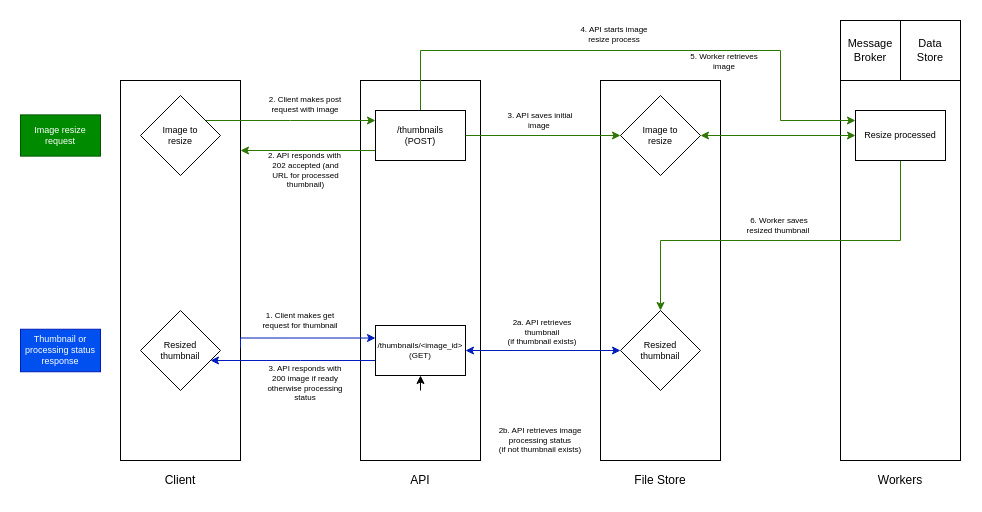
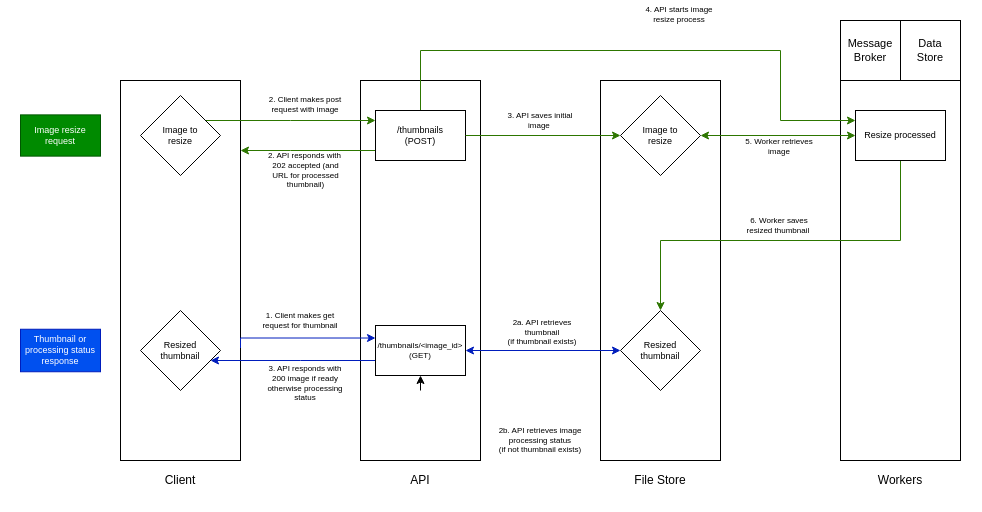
  <mxCell id="0" />
  <mxCell id="1" parent="0" />
  <mxCell id="2" value="" style="rounded=0;whiteSpace=wrap;html=1;" vertex="1" parent="1"><mxGeometry x="600" y="80" width="120" height="380" as="geometry" /></mxCell>
  <mxCell id="3" value="" style="rounded=0;whiteSpace=wrap;html=1;" parent="1" vertex="1"><mxGeometry x="120" y="80" width="120" height="380" as="geometry" /></mxCell>
  <mxCell id="4" value="" style="rounded=0;whiteSpace=wrap;html=1;" parent="1" vertex="1"><mxGeometry x="360" y="80" width="120" height="380" as="geometry" /></mxCell>
  <mxCell id="5" value="" style="rounded=0;whiteSpace=wrap;html=1;" parent="1" vertex="1"><mxGeometry x="840" y="80" width="120" height="380" as="geometry" /></mxCell>
  <mxCell id="6" style="edgeStyle=orthogonalEdgeStyle;rounded=0;orthogonalLoop=1;jettySize=auto;html=1;fontSize=8;fillColor=#60a917;strokeColor=#2D7600;" edge="1" parent="1" source="7" target="15"><mxGeometry relative="1" as="geometry"><Array as="points"><mxPoint x="290" y="120" /><mxPoint x="290" y="120" /></Array></mxGeometry></mxCell>
  <mxCell id="7" value="Image to &lt;br&gt;resize" style="rhombus;whiteSpace=wrap;html=1;fontSize=9;" parent="1" vertex="1"><mxGeometry x="140" y="95" width="80" height="80" as="geometry" /></mxCell>
  <mxCell id="8" value="Client" style="text;html=1;strokeColor=none;fillColor=none;align=center;verticalAlign=middle;whiteSpace=wrap;rounded=0;" parent="1" vertex="1"><mxGeometry x="160" y="470" width="40" height="20" as="geometry" /></mxCell>
  <mxCell id="9" value="API" style="text;html=1;strokeColor=none;fillColor=none;align=center;verticalAlign=middle;whiteSpace=wrap;rounded=0;" parent="1" vertex="1"><mxGeometry x="400" y="470" width="40" height="20" as="geometry" /></mxCell>
  <mxCell id="10" value="Workers" style="text;html=1;strokeColor=none;fillColor=none;align=center;verticalAlign=middle;whiteSpace=wrap;rounded=0;" parent="1" vertex="1"><mxGeometry x="880" y="470" width="40" height="20" as="geometry" /></mxCell>
  <mxCell id="11" style="edgeStyle=orthogonalEdgeStyle;rounded=0;orthogonalLoop=1;jettySize=auto;html=1;fontSize=8;fillColor=#0050ef;strokeColor=#001DBC;" edge="1" parent="1"><mxGeometry relative="1" as="geometry"><mxPoint x="240" y="347.5" as="sourcePoint" /><mxPoint x="375" y="337.534" as="targetPoint" /><Array as="points"><mxPoint x="240" y="337.5" /></Array></mxGeometry></mxCell>
  <mxCell id="12" value="Resized&lt;br&gt;thumbnail" style="rhombus;whiteSpace=wrap;html=1;fontSize=9;" parent="1" vertex="1"><mxGeometry x="140" y="310" width="80" height="80" as="geometry" /></mxCell>
  <mxCell id="13" style="edgeStyle=orthogonalEdgeStyle;rounded=0;orthogonalLoop=1;jettySize=auto;html=1;fontSize=8;fillColor=#60a917;strokeColor=#2D7600;" edge="1" parent="1" source="15"><mxGeometry relative="1" as="geometry"><mxPoint x="240" y="150" as="targetPoint" /><Array as="points"><mxPoint x="290" y="150" /><mxPoint x="290" y="150" /></Array></mxGeometry></mxCell>
  <mxCell id="14" style="edgeStyle=orthogonalEdgeStyle;rounded=0;orthogonalLoop=1;jettySize=auto;html=1;fontSize=8;fillColor=#60a917;strokeColor=#2D7600;" edge="1" parent="1" source="15" target="19"><mxGeometry relative="1" as="geometry"><Array as="points"><mxPoint x="420" y="50" /><mxPoint x="780" y="50" /><mxPoint x="780" y="120" /></Array></mxGeometry></mxCell>
  <mxCell id="15" value="/thumbnails &lt;br&gt;(POST)" style="rounded=0;whiteSpace=wrap;html=1;fontSize=9;" parent="1" vertex="1"><mxGeometry x="375" y="110" width="90" height="50" as="geometry" /></mxCell>
  <mxCell id="16" style="edgeStyle=orthogonalEdgeStyle;rounded=0;orthogonalLoop=1;jettySize=auto;html=1;strokeColor=#001DBC;fontSize=8;fillColor=#0050ef;" edge="1" parent="1" source="17" target="12"><mxGeometry relative="1" as="geometry"><Array as="points"><mxPoint x="300" y="360" /><mxPoint x="300" y="360" /></Array></mxGeometry></mxCell>
  <mxCell id="17" value="/thumbnails/&amp;lt;image_id&amp;gt;&lt;br style=&quot;font-size: 8px;&quot;&gt;(GET)" style="rounded=0;whiteSpace=wrap;html=1;fontSize=8;" parent="1" vertex="1"><mxGeometry x="375" y="325" width="90" height="50" as="geometry" /></mxCell>
  <mxCell id="18" style="edgeStyle=orthogonalEdgeStyle;rounded=0;orthogonalLoop=1;jettySize=auto;html=1;fontSize=8;fillColor=#60a917;strokeColor=#2D7600;" edge="1" parent="1" source="19" target="24"><mxGeometry relative="1" as="geometry"><Array as="points"><mxPoint x="900" y="240" /><mxPoint x="660" y="240" /></Array></mxGeometry></mxCell>
  <mxCell id="19" value="Resize processed" style="rounded=0;whiteSpace=wrap;html=1;fontSize=9;" parent="1" vertex="1"><mxGeometry x="855" y="110" width="90" height="50" as="geometry" /></mxCell>
  <mxCell id="20" value="Image resize request" style="text;html=1;strokeColor=#005700;fillColor=#008a00;align=center;verticalAlign=middle;whiteSpace=wrap;rounded=0;fontSize=9;fontColor=#ffffff;" parent="1" vertex="1"><mxGeometry x="20" y="114.38" width="80" height="41.25" as="geometry" /></mxCell>
  <mxCell id="21" value="Thumbnail or processing status response" style="text;html=1;strokeColor=#001DBC;fillColor=#0050ef;align=center;verticalAlign=middle;whiteSpace=wrap;rounded=0;fontSize=9;fontColor=#ffffff;" parent="1" vertex="1"><mxGeometry x="20" y="328.75" width="80" height="42.5" as="geometry" /></mxCell>
  <mxCell id="22" value="File Store" style="text;html=1;strokeColor=none;fillColor=none;align=center;verticalAlign=middle;whiteSpace=wrap;rounded=0;" vertex="1" parent="1"><mxGeometry x="630" y="470" width="60" height="20" as="geometry" /></mxCell>
  <mxCell id="23" value="Image to &lt;br&gt;resize" style="rhombus;whiteSpace=wrap;html=1;fontSize=9;" vertex="1" parent="1"><mxGeometry x="620" y="95" width="80" height="80" as="geometry" /></mxCell>
  <mxCell id="24" value="Resized&lt;br&gt;thumbnail" style="rhombus;whiteSpace=wrap;html=1;fontSize=9;" vertex="1" parent="1"><mxGeometry x="620" y="310" width="80" height="80" as="geometry" /></mxCell>
  <mxCell id="25" value="Message Broker" style="rounded=0;whiteSpace=wrap;html=1;fontSize=11;" vertex="1" parent="1"><mxGeometry x="840" y="20" width="60" height="60" as="geometry" /></mxCell>
  <mxCell id="26" value="Data&lt;br style=&quot;font-size: 11px;&quot;&gt;Store" style="rounded=0;whiteSpace=wrap;html=1;fontSize=11;" vertex="1" parent="1"><mxGeometry x="900" y="20" width="60" height="60" as="geometry" /></mxCell>
  <mxCell id="27" style="edgeStyle=orthogonalEdgeStyle;rounded=0;orthogonalLoop=1;jettySize=auto;html=1;fontSize=8;fillColor=#60a917;strokeColor=#2D7600;" edge="1" parent="1" source="15" target="23"><mxGeometry relative="1" as="geometry" /></mxCell>
  <mxCell id="28" value="" style="endArrow=classic;startArrow=classic;html=1;strokeColor=#001DBC;fontSize=8;exitX=1;exitY=0.5;exitDx=0;exitDy=0;entryX=0;entryY=0.5;entryDx=0;entryDy=0;fillColor=#0050ef;" edge="1" parent="1" source="17" target="24"><mxGeometry width="50" height="50" relative="1" as="geometry"><mxPoint x="540" y="340" as="sourcePoint" /><mxPoint x="580" y="350" as="targetPoint" /></mxGeometry></mxCell>
  <mxCell id="29" value="" style="endArrow=classic;html=1;strokeColor=#000000;fontSize=8;entryX=0.5;entryY=1;entryDx=0;entryDy=0;" edge="1" parent="1" target="17"><mxGeometry width="50" height="50" relative="1" as="geometry"><mxPoint x="420" y="390" as="sourcePoint" /><mxPoint x="420" y="380" as="targetPoint" /></mxGeometry></mxCell>
  <mxCell id="30" value="2. Client makes post request with image" style="text;html=1;strokeColor=none;fillColor=none;align=center;verticalAlign=middle;whiteSpace=wrap;rounded=0;fontSize=8;" vertex="1" parent="1"><mxGeometry x="265" y="94.38" width="80" height="20" as="geometry" /></mxCell>
  <mxCell id="31" value="2. API responds with&amp;nbsp; 202 accepted (and URL for processed thumbnail)" style="text;html=1;strokeColor=none;fillColor=none;align=center;verticalAlign=middle;whiteSpace=wrap;rounded=0;fontSize=8;" vertex="1" parent="1"><mxGeometry x="262.5" y="160" width="85" height="20" as="geometry" /></mxCell>
  <mxCell id="32" value="3. API saves initial image&amp;nbsp;" style="text;html=1;strokeColor=none;fillColor=none;align=center;verticalAlign=middle;whiteSpace=wrap;rounded=0;fontSize=8;" vertex="1" parent="1"><mxGeometry x="503.5" y="110" width="72" height="20" as="geometry" /></mxCell>
- <mxCell id="33" value="4. API starts image resize process" style="text;html=1;strokeColor=none;fillColor=none;align=center;verticalAlign=middle;whiteSpace=wrap;rounded=0;fontSize=8;" vertex="1" parent="1"><mxGeometry x="578" y="24" width="72" height="20" as="geometry" /></mxCell>
+ <mxCell id="33" value="4. API starts image resize process" style="text;html=1;strokeColor=none;fillColor=none;align=center;verticalAlign=middle;whiteSpace=wrap;rounded=0;fontSize=8;" vertex="1" parent="1"><mxGeometry x="643" y="4" width="72" height="20" as="geometry" /></mxCell>
  <mxCell id="34" value="" style="endArrow=classic;startArrow=classic;html=1;strokeColor=#2D7600;fontSize=8;entryX=0;entryY=0.5;entryDx=0;entryDy=0;exitX=1;exitY=0.5;exitDx=0;exitDy=0;fillColor=#60a917;" edge="1" parent="1" source="23" target="19"><mxGeometry width="50" height="50" relative="1" as="geometry"><mxPoint x="510" y="290" as="sourcePoint" /><mxPoint x="560" y="240" as="targetPoint" /></mxGeometry></mxCell>
- <mxCell id="35" value="5. Worker retrieves image" style="text;html=1;strokeColor=none;fillColor=none;align=center;verticalAlign=middle;whiteSpace=wrap;rounded=0;fontSize=8;" vertex="1" parent="1"><mxGeometry x="686" y="50.63" width="76" height="20" as="geometry" /></mxCell>
+ <mxCell id="35" value="5. Worker retrieves image" style="text;html=1;strokeColor=none;fillColor=none;align=center;verticalAlign=middle;whiteSpace=wrap;rounded=0;fontSize=8;" vertex="1" parent="1"><mxGeometry x="741" y="135.63" width="76" height="20" as="geometry" /></mxCell>
  <mxCell id="36" value="6. Worker saves resized thumbnail&amp;nbsp;" style="text;html=1;strokeColor=none;fillColor=none;align=center;verticalAlign=middle;whiteSpace=wrap;rounded=0;fontSize=8;" vertex="1" parent="1"><mxGeometry x="744" y="215" width="70" height="20" as="geometry" /></mxCell>
  <mxCell id="37" value="1. Client makes get request for thumbnail" style="text;html=1;strokeColor=none;fillColor=none;align=center;verticalAlign=middle;whiteSpace=wrap;rounded=0;fontSize=8;" vertex="1" parent="1"><mxGeometry x="260" y="310" width="80" height="20" as="geometry" /></mxCell>
  <mxCell id="38" value="2a. API retrieves thumbnail&lt;br&gt;(if thumbnail exists)" style="text;html=1;strokeColor=none;fillColor=none;align=center;verticalAlign=middle;whiteSpace=wrap;rounded=0;fontSize=8;" vertex="1" parent="1"><mxGeometry x="497" y="322" width="90" height="20" as="geometry" /></mxCell>
  <mxCell id="39" value="2b. API retrieves image processing status&lt;br&gt;(if not thumbnail exists)" style="text;html=1;strokeColor=none;fillColor=none;align=center;verticalAlign=middle;whiteSpace=wrap;rounded=0;fontSize=8;" vertex="1" parent="1"><mxGeometry x="494.5" y="430" width="90" height="20" as="geometry" /></mxCell>
  <mxCell id="40" value="3. API responds with 200 image if ready otherwise processing status" style="text;html=1;strokeColor=none;fillColor=none;align=center;verticalAlign=middle;whiteSpace=wrap;rounded=0;fontSize=8;" vertex="1" parent="1"><mxGeometry x="260" y="373" width="90" height="20" as="geometry" /></mxCell>
